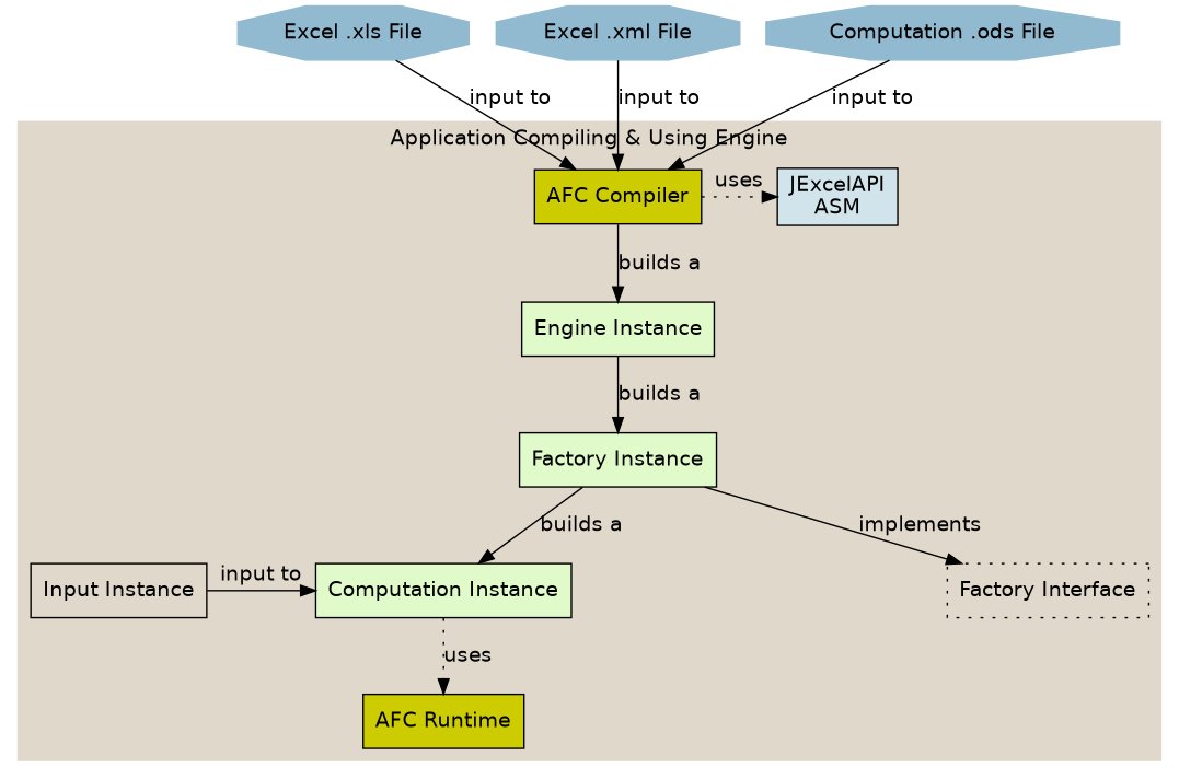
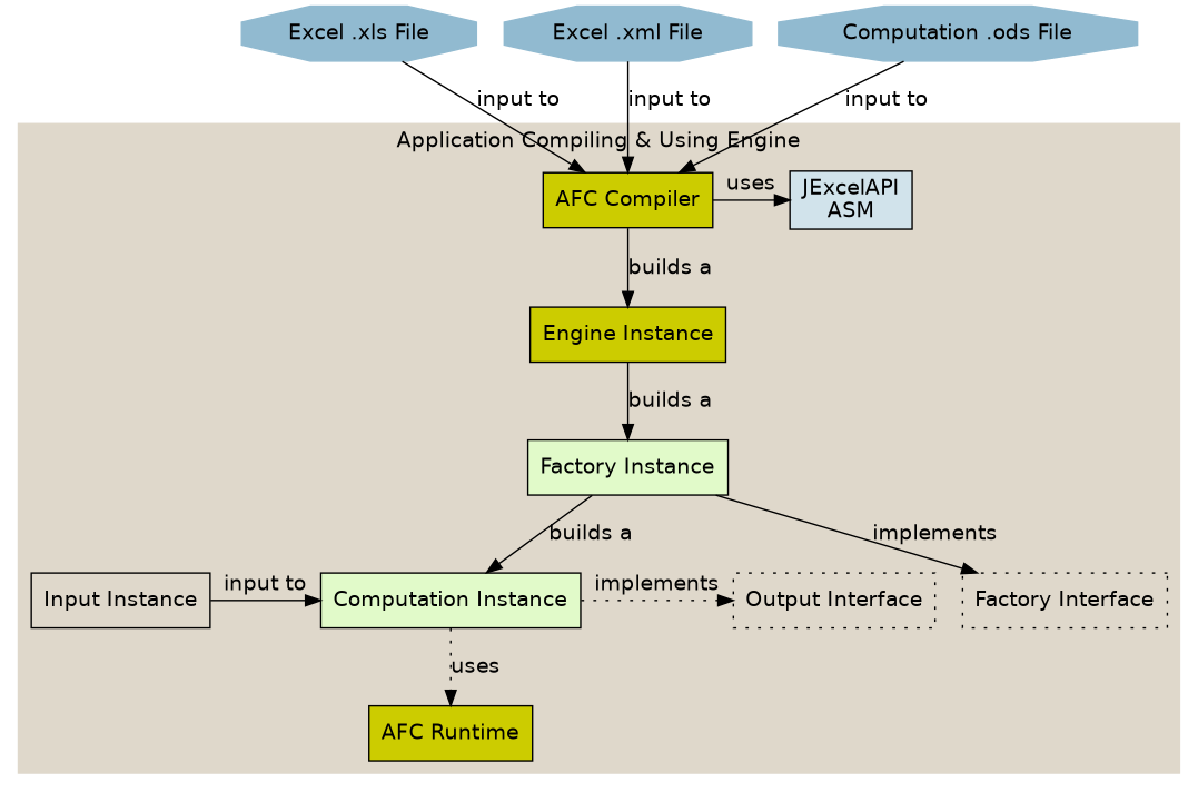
  digraph {
    fontname="DejaVu Sans"
    node [fontname="DejaVu Sans" shape=box style=filled]
    edge [fontname="DejaVu Sans"]
    n1 [color="#91BAD0" label="Excel .xls File" shape=octagon]
    n2 [color="#91BAD0" label="Excel .xml File" shape=octagon]
    n3 [color="#91BAD0" label="Computation .ods File" shape=octagon]
    n4 [fillcolor="#CCCC00" label="AFC Compiler"]
    n5 [fillcolor="#E1FAC9" label="Computation Instance"]
    n6 [label="Input Instance" style=""]
-   n7 [fillcolor="#E1FAC9" label="Engine Instance"]
+   n7 [fillcolor="#CCCC00" label="Engine Instance"]
    n8 [fillcolor="#E1FAC9" label="Factory Instance"]
    n9 [label="Factory Interface" style=dotted]
+   n10 [label="Output Interface" style=dotted]
    n11 [fillcolor="#D1E3EB" label="JExcelAPI\nASM"]
    n12 [fillcolor="#CCCC00" label="AFC Runtime"]
    subgraph sub_1 {
      subgraph sub_2 {
        n1
        n2
        n3
      }
    }
    subgraph sub_3 {
      n1
      n2
      n3
      n4
      n5
      n6
    }
    subgraph sub_4 {
      n4
      n5
      n7
      n8
    }
    subgraph sub_5 {
      n5
      n8
      n9
+     n10
    }
    subgraph sub_6 {
      n4
      n5
      n11
      n12
    }
    subgraph cluster_7 {
      color="#DFD8CB"
      label="Application Compiling & Using Engine"
      style=filled
      n9
      subgraph sub_8 {
        color="#DFD8CB"
        label="Application Compiling & Using Engine"
        style=filled
        n4
        n12
      }
      subgraph sub_9 {
        color="#DFD8CB"
        label="Application Compiling & Using Engine"
        style=filled
        n5
        n7
        n8
      }
      subgraph sub_10 {
        color="#DFD8CB"
        label="Application Compiling & Using Engine"
        style=filled
        n11
      }
      subgraph sub_11 {
        color="#DFD8CB"
        label="Application Compiling & Using Engine"
        rank=same
        style=filled
        n4
        n11
      }
      subgraph sub_12 {
        color="#DFD8CB"
        label="Application Compiling & Using Engine"
        rank=same
        style=filled
        n5
        n6
+       n10
      }
    }
    n1 -> n4 [label="input to"]
    n2 -> n4 [label="input to"]
    n3 -> n4 [label="input to"]
    n4 -> n7 [label="builds a"]
-   n4 -> n11 [label=uses style=dotted]
+   n4 -> n11 [label=uses style=solid]
+   n5 -> n10 [label=implements style=dotted]
    n5 -> n12 [label=uses style=dotted]
    n6 -> n5 [label="input to"]
    n7 -> n8 [label="builds a"]
    n8 -> n5 [label="builds a"]
    n8 -> n9 [label=implements style=solid]
  }
